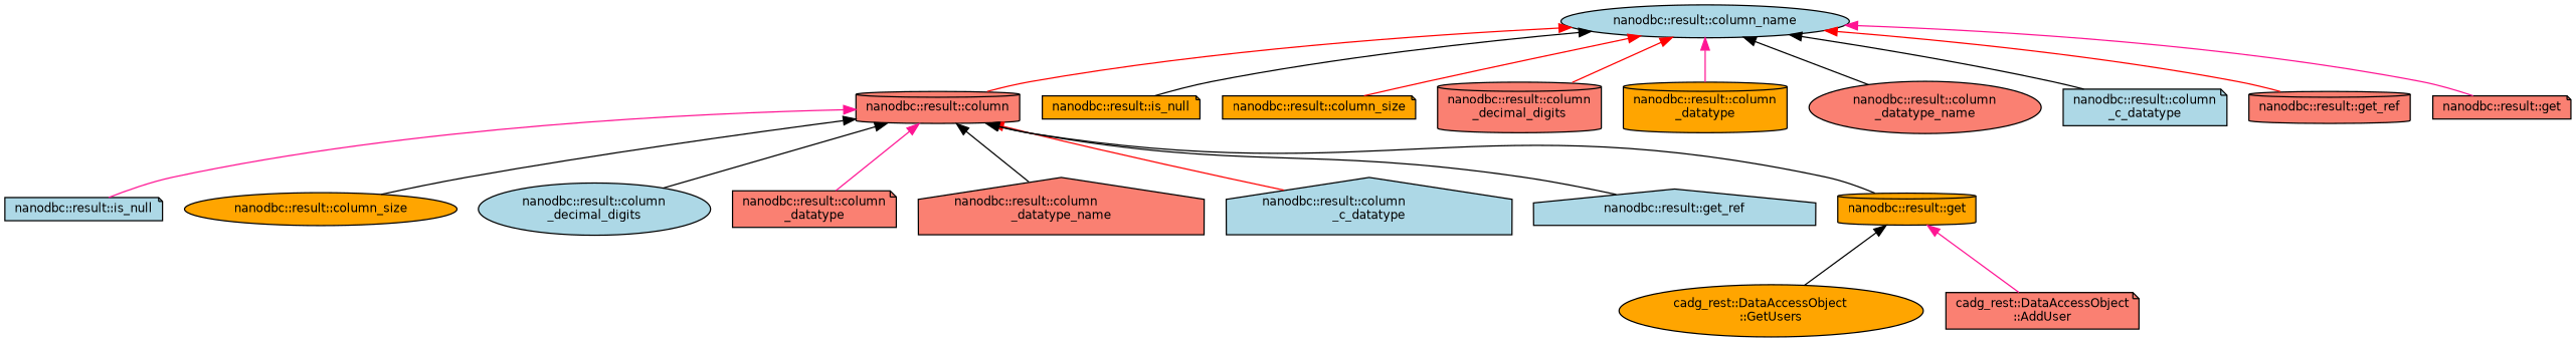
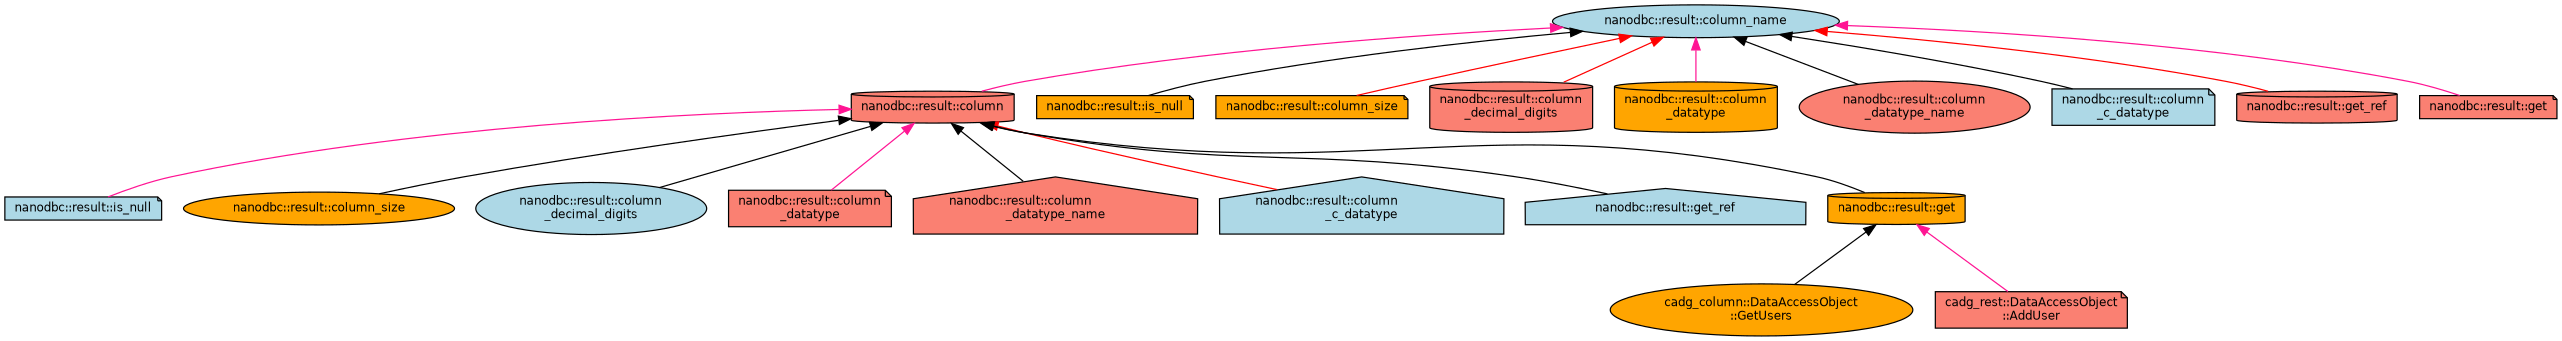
  digraph {
    rankdir=TB
    node [color=black fillcolor=salmon fontname=Helvetica fontsize=10 shape=note style=filled]
    edge [color=black dir=back fontname=Helvetica fontsize=10 labelfontname=Helvetica labelfontsize=10 style=solid]
    n1 [fontcolor=black height=0.2 label="nanodbc::result::column" shape=cylinder width=0.4]
    n2 [fillcolor=lightblue height=0.2 label="nanodbc::result::is_null" width=0.4]
    n3 [fillcolor=orange height=0.2 label="nanodbc::result::column_size" shape=ellipse width=0.4]
    n4 [fillcolor=lightblue height=0.2 label="nanodbc::result::column\l_decimal_digits" shape=ellipse width=0.4]
    n5 [height=0.2 label="nanodbc::result::column\l_datatype" width=0.4]
    n6 [height=0.2 label="nanodbc::result::column\l_datatype_name" shape=house width=0.4]
    n7 [fillcolor=lightblue height=0.2 label="nanodbc::result::column\l_c_datatype" shape=house width=0.4]
    n8 [fillcolor=lightblue height=0.2 label="nanodbc::result::get_ref" shape=house width=0.4]
    n9 [fillcolor=orange height=0.2 label="nanodbc::result::get" shape=cylinder width=0.4]
    n10 [fillcolor=lightblue height=0.2 label="nanodbc::result::column_name" shape=ellipse width=0.4]
    n11 [fillcolor=orange height=0.2 label="nanodbc::result::is_null" width=0.4]
    n12 [fillcolor=orange height=0.2 label="nanodbc::result::column_size" width=0.4]
    n13 [height=0.2 label="nanodbc::result::column\l_decimal_digits" shape=cylinder width=0.4]
    n14 [fillcolor=orange height=0.2 label="nanodbc::result::column\l_datatype" shape=cylinder width=0.4]
    n15 [height=0.2 label="nanodbc::result::column\l_datatype_name" shape=ellipse width=0.4]
    n16 [fillcolor=lightblue height=0.2 label="nanodbc::result::column\l_c_datatype" width=0.4]
    n17 [height=0.2 label="nanodbc::result::get_ref" shape=cylinder width=0.4]
    n18 [height=0.2 label="nanodbc::result::get" width=0.4]
-   n19 [fillcolor=orange height=0.2 label="cadg_rest::DataAccessObject\l::GetUsers" shape=ellipse width=0.4]
+   n19 [fillcolor=orange height=0.2 label="cadg_column::DataAccessObject\l::GetUsers" shape=ellipse width=0.4]
    n20 [height=0.2 label="cadg_rest::DataAccessObject\l::AddUser" width=0.4]
    n1 -> n2 [color=deeppink]
    n1 -> n3
    n1 -> n4
    n1 -> n5 [color=deeppink]
    n1 -> n6
    n1 -> n7 [color=red]
    n1 -> n8
    n1 -> n9
    n9 -> n19
    n9 -> n20 [color=deeppink]
-   n10 -> n1 [color=red]
+   n10 -> n1 [color=deeppink]
    n10 -> n11
    n10 -> n12 [color=red]
    n10 -> n13 [color=red]
    n10 -> n14 [color=deeppink]
    n10 -> n15
    n10 -> n16
    n10 -> n17 [color=red]
    n10 -> n18 [color=deeppink]
  }
